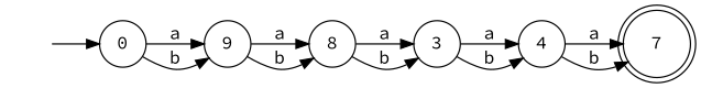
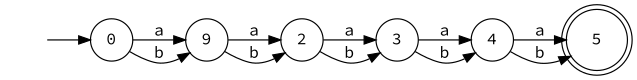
  digraph {
    fontname="Source Code Pro"
    rankdir=LR
    node [fontname="Source Code Pro" shape=circle]
    edge [fontname="Source Code Pro"]
    i [style=invis]
    0
    n3 [label=9]
-   2 [label=8]
+   2
    3
    4
-   5 [shape=doublecircle label=7]
+   5 [shape=doublecircle]
    i -> 0
    0 -> n3 [label=a]
    0 -> n3 [label=b]
    n3 -> 2 [label=a]
    n3 -> 2 [label=b]
    2 -> 3 [label=a]
    2 -> 3 [label=b]
    3 -> 4 [label=a]
    3 -> 4 [label=b]
    4 -> 5 [label=a]
    4 -> 5 [label=b]
  }
